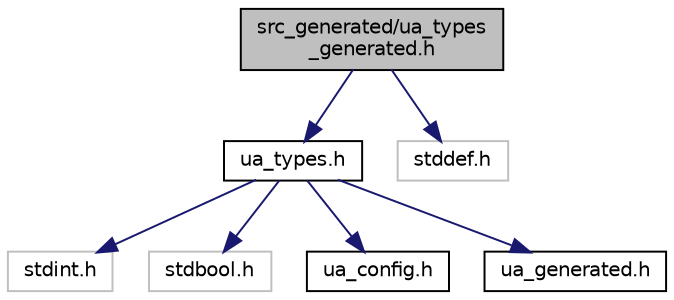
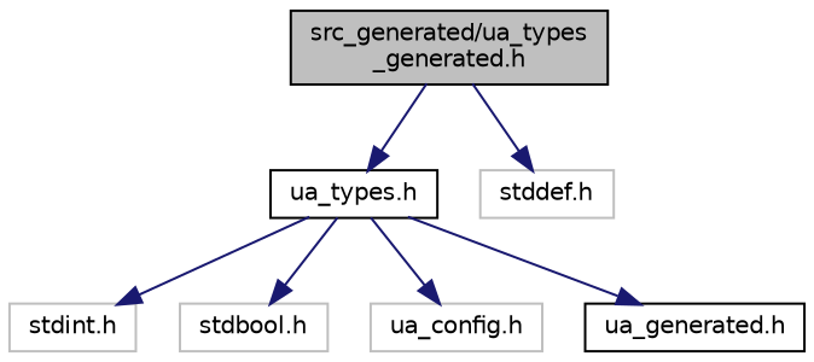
  digraph {
    node [color=black fillcolor=white fontname=Helvetica fontsize=10 shape=record style=filled]
    edge [color=midnightblue fontname=Helvetica fontsize=10 labelfontname=Helvetica labelfontsize=10 style=solid]
    n1 [fillcolor=grey75 fontcolor=black height=0.2 label="src_generated/ua_types\l_generated.h" width=0.4]
    n2 [height=0.2 label="ua_types.h" width=0.4]
    n3 [color=grey75 height=0.2 label="stddef.h" width=0.4]
    n4 [color=grey75 height=0.2 label="stdint.h" width=0.4]
    n5 [color=grey75 height=0.2 label="stdbool.h" width=0.4]
-   n6 [height=0.2 label="ua_config.h" width=0.4]
+   n6 [color=grey75 height=0.2 label="ua_config.h" width=0.4]
    n7 [height=0.2 label="ua_generated.h" width=0.4]
    n1 -> n2
    n1 -> n3
    n2 -> n4
    n2 -> n5
    n2 -> n6
    n2 -> n7
  }
